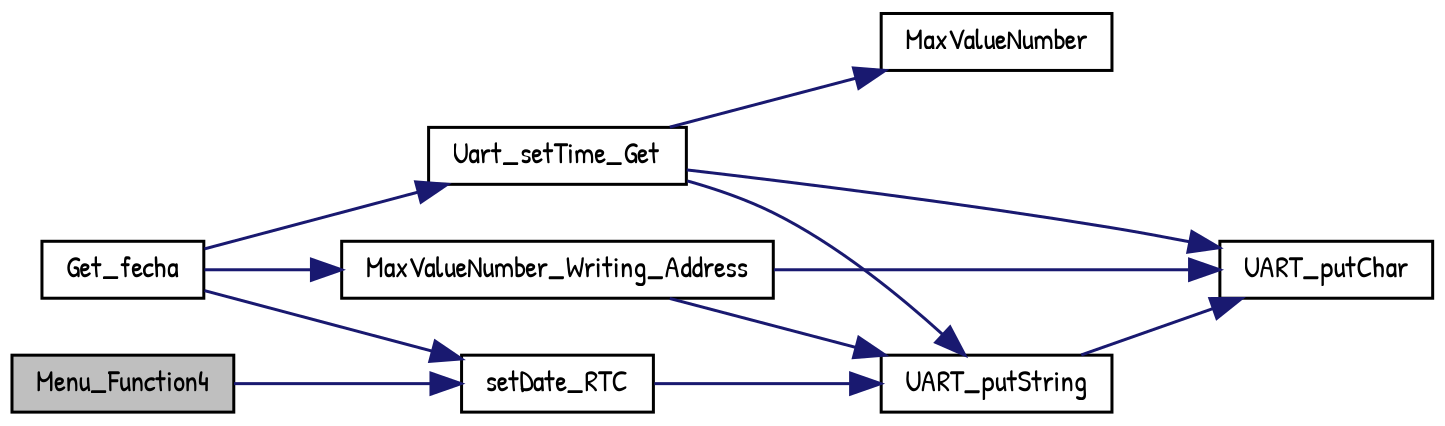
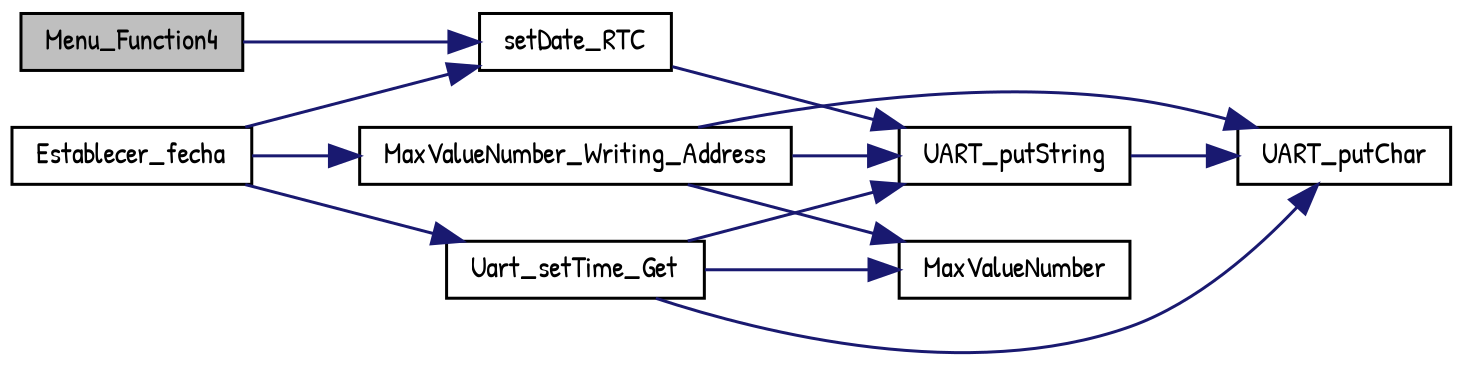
  digraph {
    fontname="Patrick Hand"
    rankdir=LR
    node [color=black fillcolor=white fontname="Patrick Hand" fontsize=10 shape=record style=filled]
    edge [color=midnightblue fontname="Patrick Hand" fontsize=10 labelfontname=Helvetica labelfontsize=10 style=solid]
    n1 [fillcolor=grey75 fontcolor=black height=0.2 label=Menu_Function4 width=0.4]
    n2 [height=0.2 label=setDate_RTC width=0.4]
-   n3 [height=0.2 label=Get_fecha width=0.4]
+   n3 [height=0.2 label=Establecer_fecha width=0.4]
    n4 [height=0.2 label=Uart_setTime_Get width=0.4]
    n5 [height=0.2 label=MaxValueNumber_Writing_Address width=0.4]
    n6 [height=0.2 label=UART_putString width=0.4]
    n7 [height=0.2 label=UART_putChar width=0.4]
    n8 [height=0.2 label=MaxValueNumber width=0.4]
    n1 -> n2
    n2 -> n6
    n3 -> n2
    n3 -> n4
    n3 -> n5
    n4 -> n6
    n4 -> n7
    n4 -> n8
    n5 -> n6
    n5 -> n7
+   n5 -> n8
    n6 -> n7
  }
